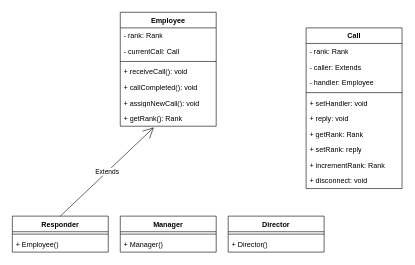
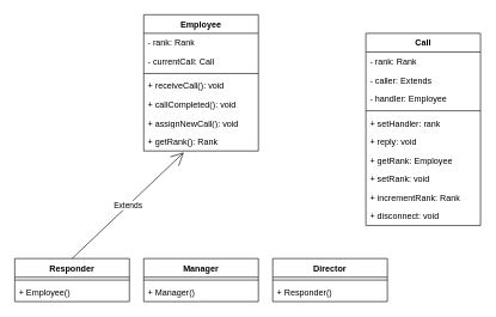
  <mxCell id="0" />
  <mxCell id="1" parent="0" />
  <mxCell id="2" value="Responder" style="swimlane;fontStyle=1;align=center;verticalAlign=top;childLayout=stackLayout;horizontal=1;startSize=26;horizontalStack=0;resizeParent=1;resizeParentMax=0;resizeLast=0;collapsible=1;marginBottom=0;whiteSpace=wrap;html=1;" vertex="1" parent="1"><mxGeometry x="20" y="360" width="160" height="60" as="geometry" /></mxCell>
  <mxCell id="3" value="" style="line;strokeWidth=1;fillColor=none;align=left;verticalAlign=middle;spacingTop=-1;spacingLeft=3;spacingRight=3;rotatable=0;labelPosition=right;points=[];portConstraint=eastwest;strokeColor=inherit;" vertex="1" parent="2"><mxGeometry y="26" width="160" height="8" as="geometry" /></mxCell>
  <mxCell id="4" value="+ Employee()" style="text;strokeColor=none;fillColor=none;align=left;verticalAlign=top;spacingLeft=4;spacingRight=4;overflow=hidden;rotatable=0;points=[[0,0.5],[1,0.5]];portConstraint=eastwest;whiteSpace=wrap;html=1;" vertex="1" parent="2"><mxGeometry y="34" width="160" height="26" as="geometry" /></mxCell>
  <mxCell id="5" value="Employee" style="swimlane;fontStyle=1;align=center;verticalAlign=top;childLayout=stackLayout;horizontal=1;startSize=26;horizontalStack=0;resizeParent=1;resizeParentMax=0;resizeLast=0;collapsible=1;marginBottom=0;whiteSpace=wrap;html=1;" vertex="1" parent="1"><mxGeometry x="200" y="20" width="160" height="190" as="geometry" /></mxCell>
  <mxCell id="6" value="- rank: Rank" style="text;strokeColor=none;fillColor=none;align=left;verticalAlign=top;spacingLeft=4;spacingRight=4;overflow=hidden;rotatable=0;points=[[0,0.5],[1,0.5]];portConstraint=eastwest;whiteSpace=wrap;html=1;" vertex="1" parent="5"><mxGeometry y="26" width="160" height="26" as="geometry" /></mxCell>
  <mxCell id="7" value="- currentCall: Call" style="text;strokeColor=none;fillColor=none;align=left;verticalAlign=top;spacingLeft=4;spacingRight=4;overflow=hidden;rotatable=0;points=[[0,0.5],[1,0.5]];portConstraint=eastwest;whiteSpace=wrap;html=1;" vertex="1" parent="5"><mxGeometry y="52" width="160" height="26" as="geometry" /></mxCell>
  <mxCell id="8" value="" style="line;strokeWidth=1;fillColor=none;align=left;verticalAlign=middle;spacingTop=-1;spacingLeft=3;spacingRight=3;rotatable=0;labelPosition=right;points=[];portConstraint=eastwest;strokeColor=inherit;" vertex="1" parent="5"><mxGeometry y="78" width="160" height="8" as="geometry" /></mxCell>
  <mxCell id="9" value="+ receiveCall(): void" style="text;strokeColor=none;fillColor=none;align=left;verticalAlign=top;spacingLeft=4;spacingRight=4;overflow=hidden;rotatable=0;points=[[0,0.5],[1,0.5]];portConstraint=eastwest;whiteSpace=wrap;html=1;" vertex="1" parent="5"><mxGeometry y="86" width="160" height="26" as="geometry" /></mxCell>
  <mxCell id="10" value="+ callCompleted(): void" style="text;strokeColor=none;fillColor=none;align=left;verticalAlign=top;spacingLeft=4;spacingRight=4;overflow=hidden;rotatable=0;points=[[0,0.5],[1,0.5]];portConstraint=eastwest;whiteSpace=wrap;html=1;" vertex="1" parent="5"><mxGeometry y="112" width="160" height="26" as="geometry" /></mxCell>
  <mxCell id="11" value="+ assignNewCall(): void" style="text;strokeColor=none;fillColor=none;align=left;verticalAlign=top;spacingLeft=4;spacingRight=4;overflow=hidden;rotatable=0;points=[[0,0.5],[1,0.5]];portConstraint=eastwest;whiteSpace=wrap;html=1;" vertex="1" parent="5"><mxGeometry y="138" width="160" height="26" as="geometry" /></mxCell>
  <mxCell id="12" value="+ getRank(): Rank" style="text;strokeColor=none;fillColor=none;align=left;verticalAlign=top;spacingLeft=4;spacingRight=4;overflow=hidden;rotatable=0;points=[[0,0.5],[1,0.5]];portConstraint=eastwest;whiteSpace=wrap;html=1;" vertex="1" parent="5"><mxGeometry y="164" width="160" height="26" as="geometry" /></mxCell>
  <mxCell id="13" value="Manager" style="swimlane;fontStyle=1;align=center;verticalAlign=top;childLayout=stackLayout;horizontal=1;startSize=26;horizontalStack=0;resizeParent=1;resizeParentMax=0;resizeLast=0;collapsible=1;marginBottom=0;whiteSpace=wrap;html=1;" vertex="1" parent="1"><mxGeometry x="200" y="360" width="160" height="60" as="geometry" /></mxCell>
  <mxCell id="14" value="" style="line;strokeWidth=1;fillColor=none;align=left;verticalAlign=middle;spacingTop=-1;spacingLeft=3;spacingRight=3;rotatable=0;labelPosition=right;points=[];portConstraint=eastwest;strokeColor=inherit;" vertex="1" parent="13"><mxGeometry y="26" width="160" height="8" as="geometry" /></mxCell>
  <mxCell id="15" value="+ Manager()" style="text;strokeColor=none;fillColor=none;align=left;verticalAlign=top;spacingLeft=4;spacingRight=4;overflow=hidden;rotatable=0;points=[[0,0.5],[1,0.5]];portConstraint=eastwest;whiteSpace=wrap;html=1;" vertex="1" parent="13"><mxGeometry y="34" width="160" height="26" as="geometry" /></mxCell>
  <mxCell id="16" value="Director" style="swimlane;fontStyle=1;align=center;verticalAlign=top;childLayout=stackLayout;horizontal=1;startSize=26;horizontalStack=0;resizeParent=1;resizeParentMax=0;resizeLast=0;collapsible=1;marginBottom=0;whiteSpace=wrap;html=1;" vertex="1" parent="1"><mxGeometry x="380" y="360" width="160" height="60" as="geometry" /></mxCell>
  <mxCell id="17" value="" style="line;strokeWidth=1;fillColor=none;align=left;verticalAlign=middle;spacingTop=-1;spacingLeft=3;spacingRight=3;rotatable=0;labelPosition=right;points=[];portConstraint=eastwest;strokeColor=inherit;" vertex="1" parent="16"><mxGeometry y="26" width="160" height="8" as="geometry" /></mxCell>
- <mxCell id="18" value="+ Director()" style="text;strokeColor=none;fillColor=none;align=left;verticalAlign=top;spacingLeft=4;spacingRight=4;overflow=hidden;rotatable=0;points=[[0,0.5],[1,0.5]];portConstraint=eastwest;whiteSpace=wrap;html=1;" vertex="1" parent="16"><mxGeometry y="34" width="160" height="26" as="geometry" /></mxCell>
+ <mxCell id="18" value="+ Responder()" style="text;strokeColor=none;fillColor=none;align=left;verticalAlign=top;spacingLeft=4;spacingRight=4;overflow=hidden;rotatable=0;points=[[0,0.5],[1,0.5]];portConstraint=eastwest;whiteSpace=wrap;html=1;" vertex="1" parent="16"><mxGeometry y="34" width="160" height="26" as="geometry" /></mxCell>
  <mxCell id="19" value="Extends" style="endArrow=open;endSize=16;endFill=0;html=1;rounded=0;exitX=0.5;exitY=0;exitDx=0;exitDy=0;entryX=0.35;entryY=1.077;entryDx=0;entryDy=0;entryPerimeter=0;" edge="1" parent="1" source="2" target="12"><mxGeometry width="160" relative="1" as="geometry"><mxPoint x="140" y="240" as="sourcePoint" /><mxPoint x="260" y="160" as="targetPoint" /></mxGeometry></mxCell>
  <mxCell id="20" value="Call" style="swimlane;fontStyle=1;align=center;verticalAlign=top;childLayout=stackLayout;horizontal=1;startSize=26;horizontalStack=0;resizeParent=1;resizeParentMax=0;resizeLast=0;collapsible=1;marginBottom=0;whiteSpace=wrap;html=1;" vertex="1" parent="1"><mxGeometry x="510" y="46" width="160" height="268" as="geometry" /></mxCell>
  <mxCell id="21" value="- rank: Rank" style="text;strokeColor=none;fillColor=none;align=left;verticalAlign=top;spacingLeft=4;spacingRight=4;overflow=hidden;rotatable=0;points=[[0,0.5],[1,0.5]];portConstraint=eastwest;whiteSpace=wrap;html=1;" vertex="1" parent="20"><mxGeometry y="26" width="160" height="26" as="geometry" /></mxCell>
  <mxCell id="22" value="- caller: Extends" style="text;strokeColor=none;fillColor=none;align=left;verticalAlign=top;spacingLeft=4;spacingRight=4;overflow=hidden;rotatable=0;points=[[0,0.5],[1,0.5]];portConstraint=eastwest;whiteSpace=wrap;html=1;" vertex="1" parent="20"><mxGeometry y="52" width="160" height="26" as="geometry" /></mxCell>
  <mxCell id="23" value="- handler: Employee" style="text;strokeColor=none;fillColor=none;align=left;verticalAlign=top;spacingLeft=4;spacingRight=4;overflow=hidden;rotatable=0;points=[[0,0.5],[1,0.5]];portConstraint=eastwest;whiteSpace=wrap;html=1;" vertex="1" parent="20"><mxGeometry y="78" width="160" height="26" as="geometry" /></mxCell>
  <mxCell id="24" value="" style="line;strokeWidth=1;fillColor=none;align=left;verticalAlign=middle;spacingTop=-1;spacingLeft=3;spacingRight=3;rotatable=0;labelPosition=right;points=[];portConstraint=eastwest;strokeColor=inherit;" vertex="1" parent="20"><mxGeometry y="104" width="160" height="8" as="geometry" /></mxCell>
- <mxCell id="25" value="+ setHandler: void" style="text;strokeColor=none;fillColor=none;align=left;verticalAlign=top;spacingLeft=4;spacingRight=4;overflow=hidden;rotatable=0;points=[[0,0.5],[1,0.5]];portConstraint=eastwest;whiteSpace=wrap;html=1;" vertex="1" parent="20"><mxGeometry y="112" width="160" height="26" as="geometry" /></mxCell>
+ <mxCell id="25" value="+ setHandler: rank" style="text;strokeColor=none;fillColor=none;align=left;verticalAlign=top;spacingLeft=4;spacingRight=4;overflow=hidden;rotatable=0;points=[[0,0.5],[1,0.5]];portConstraint=eastwest;whiteSpace=wrap;html=1;" vertex="1" parent="20"><mxGeometry y="112" width="160" height="26" as="geometry" /></mxCell>
  <mxCell id="26" value="+ reply: void" style="text;strokeColor=none;fillColor=none;align=left;verticalAlign=top;spacingLeft=4;spacingRight=4;overflow=hidden;rotatable=0;points=[[0,0.5],[1,0.5]];portConstraint=eastwest;whiteSpace=wrap;html=1;" vertex="1" parent="20"><mxGeometry y="138" width="160" height="26" as="geometry" /></mxCell>
- <mxCell id="27" value="+ getRank: Rank" style="text;strokeColor=none;fillColor=none;align=left;verticalAlign=top;spacingLeft=4;spacingRight=4;overflow=hidden;rotatable=0;points=[[0,0.5],[1,0.5]];portConstraint=eastwest;whiteSpace=wrap;html=1;" vertex="1" parent="20"><mxGeometry y="164" width="160" height="26" as="geometry" /></mxCell>
- <mxCell id="28" value="+ setRank: reply" style="text;strokeColor=none;fillColor=none;align=left;verticalAlign=top;spacingLeft=4;spacingRight=4;overflow=hidden;rotatable=0;points=[[0,0.5],[1,0.5]];portConstraint=eastwest;whiteSpace=wrap;html=1;" vertex="1" parent="20"><mxGeometry y="190" width="160" height="26" as="geometry" /></mxCell>
+ <mxCell id="27" value="+ getRank: Employee" style="text;strokeColor=none;fillColor=none;align=left;verticalAlign=top;spacingLeft=4;spacingRight=4;overflow=hidden;rotatable=0;points=[[0,0.5],[1,0.5]];portConstraint=eastwest;whiteSpace=wrap;html=1;" vertex="1" parent="20"><mxGeometry y="164" width="160" height="26" as="geometry" /></mxCell>
+ <mxCell id="28" value="+ setRank: void" style="text;strokeColor=none;fillColor=none;align=left;verticalAlign=top;spacingLeft=4;spacingRight=4;overflow=hidden;rotatable=0;points=[[0,0.5],[1,0.5]];portConstraint=eastwest;whiteSpace=wrap;html=1;" vertex="1" parent="20"><mxGeometry y="190" width="160" height="26" as="geometry" /></mxCell>
  <mxCell id="29" value="+ incrementRank: Rank" style="text;strokeColor=none;fillColor=none;align=left;verticalAlign=top;spacingLeft=4;spacingRight=4;overflow=hidden;rotatable=0;points=[[0,0.5],[1,0.5]];portConstraint=eastwest;whiteSpace=wrap;html=1;" vertex="1" parent="20"><mxGeometry y="216" width="160" height="26" as="geometry" /></mxCell>
  <mxCell id="30" value="+ disconnect: void" style="text;strokeColor=none;fillColor=none;align=left;verticalAlign=top;spacingLeft=4;spacingRight=4;overflow=hidden;rotatable=0;points=[[0,0.5],[1,0.5]];portConstraint=eastwest;whiteSpace=wrap;html=1;" vertex="1" parent="20"><mxGeometry y="242" width="160" height="26" as="geometry" /></mxCell>
